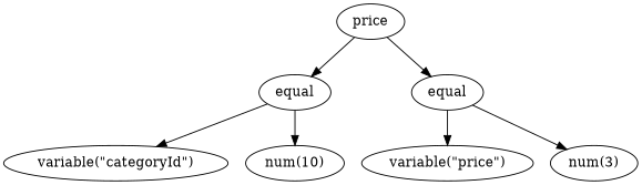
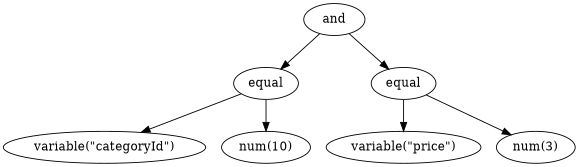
  digraph {
-   n1 [label=price]
+   n1 [label=and]
    n2 [label=equal]
    n3 [label=equal]
    n4 [label="variable(\"categoryId\")"]
    n5 [label="num(10)"]
    n6 [label="variable(\"price\")"]
    n7 [label="num(3)"]
    n1 -> n2
    n1 -> n3
    n2 -> n4
    n2 -> n5
    n3 -> n6
    n3 -> n7
  }
